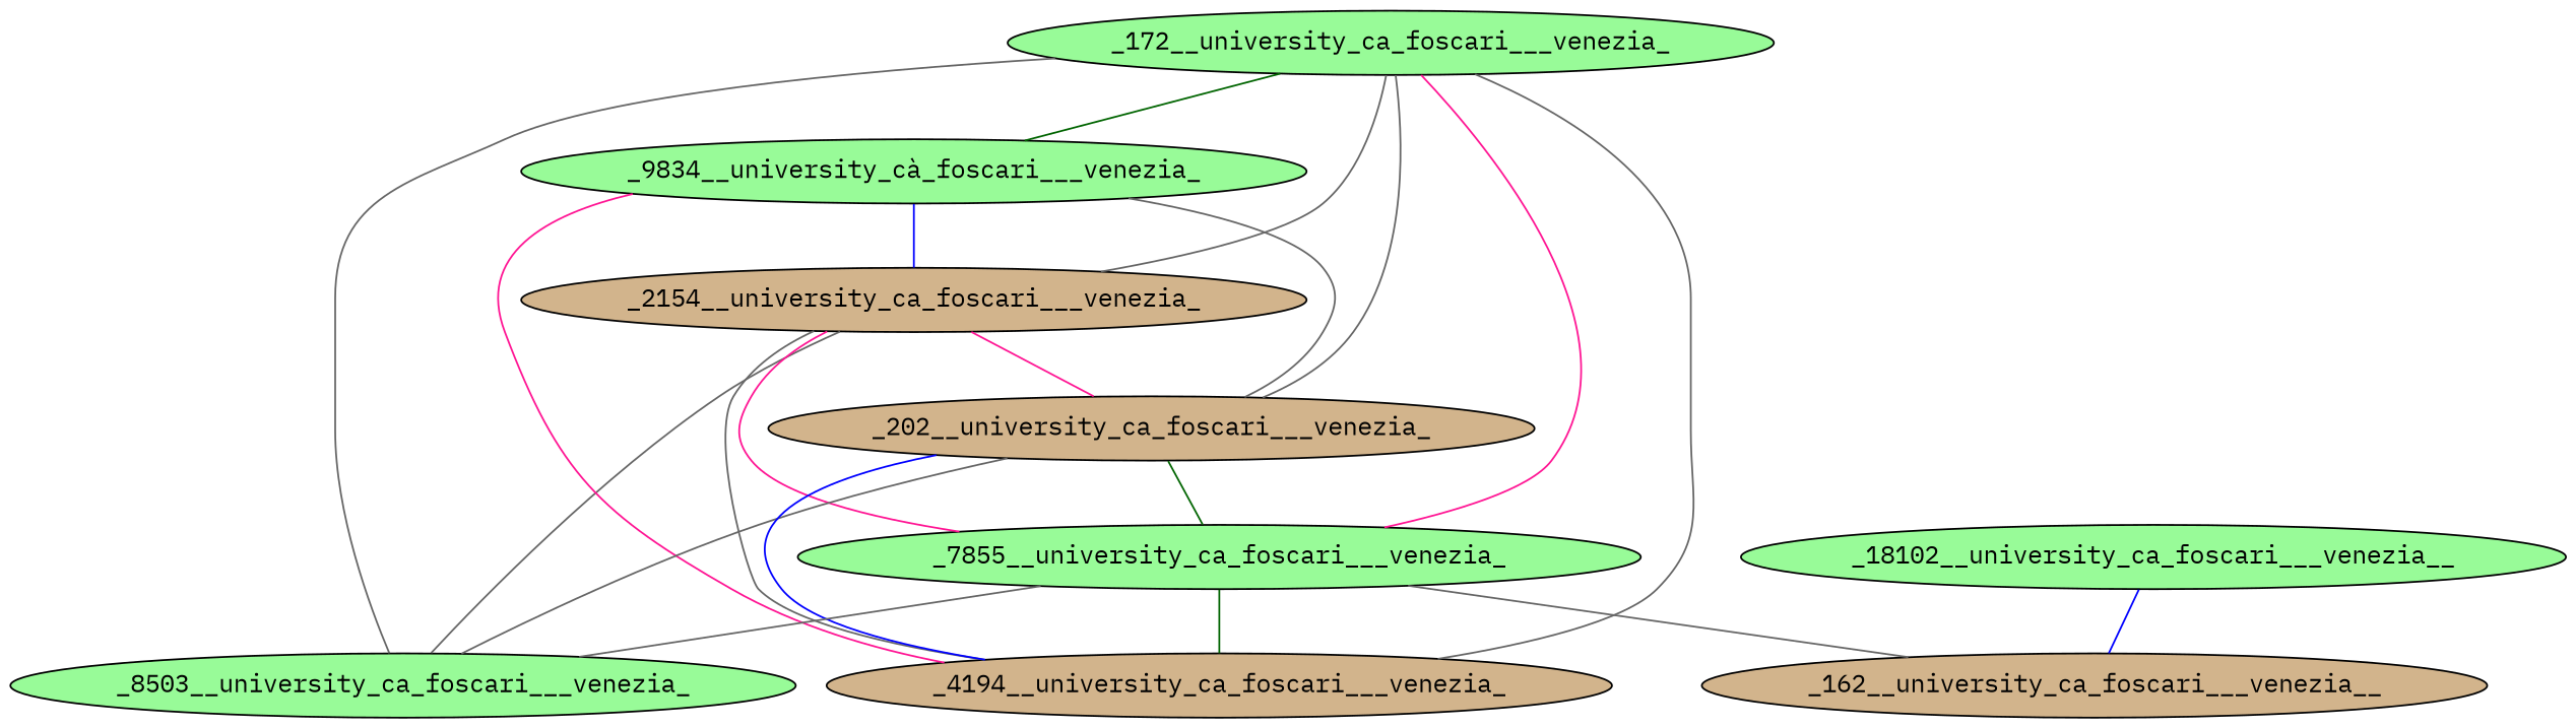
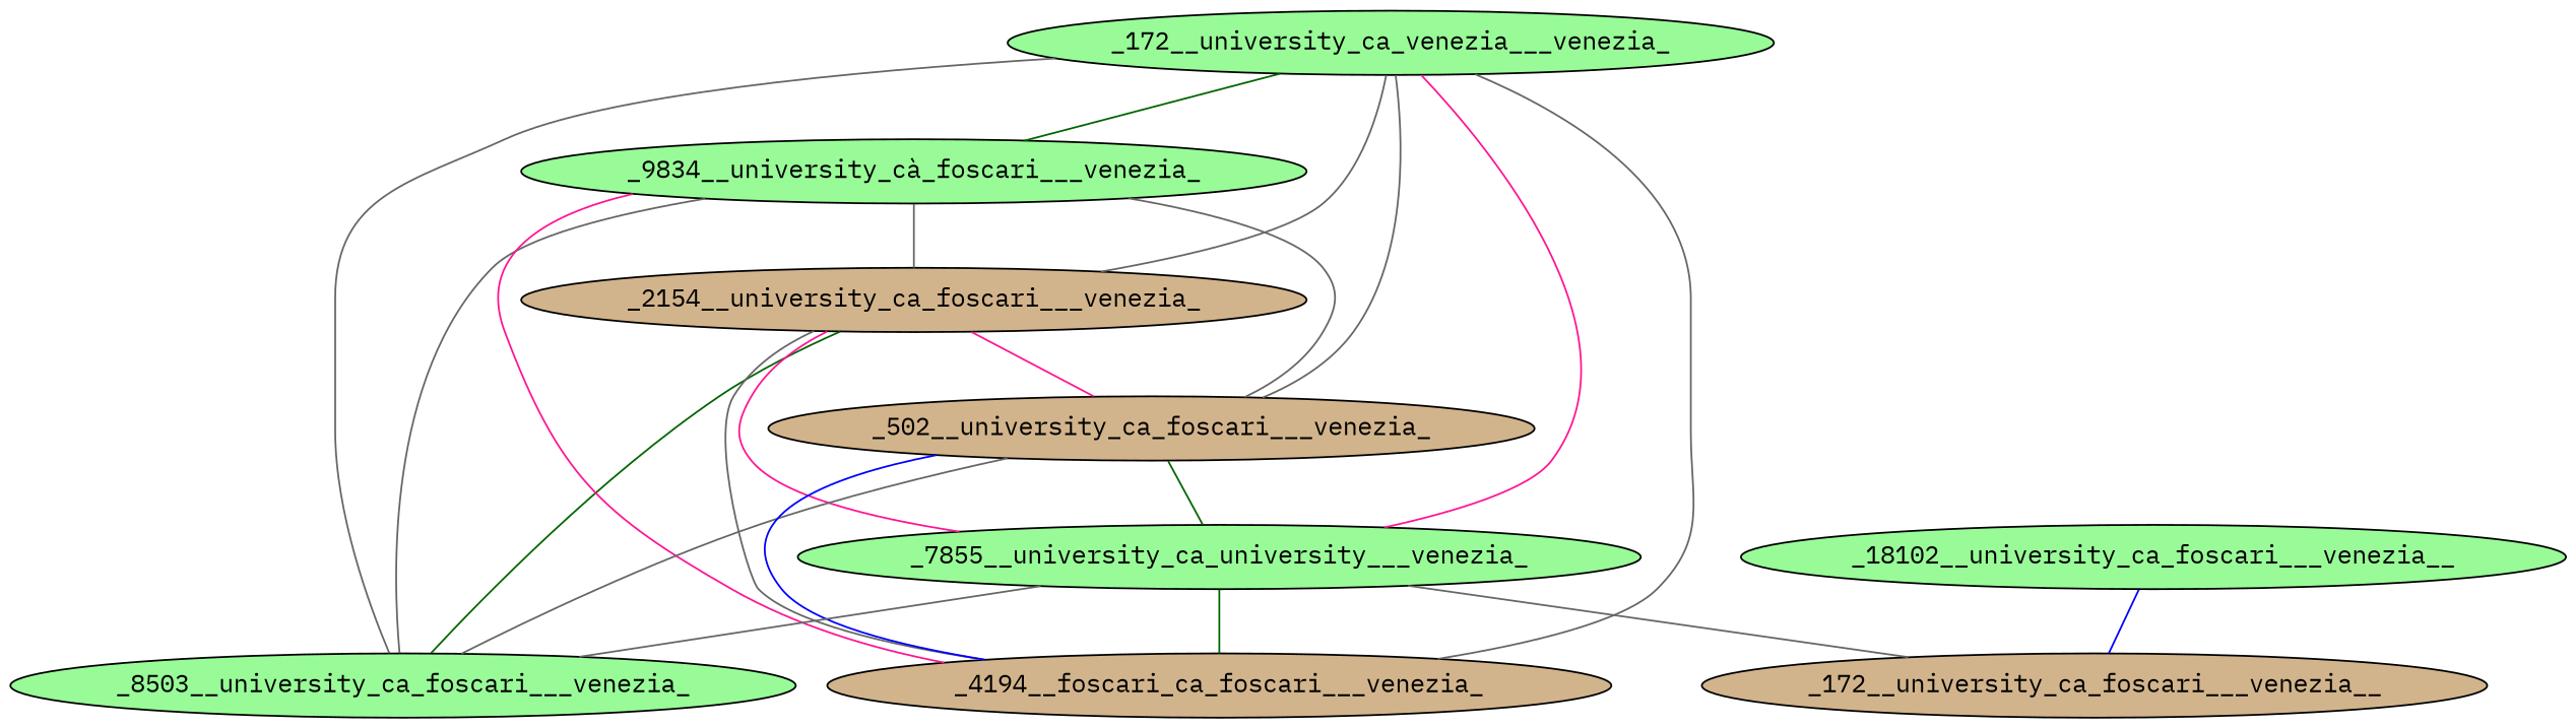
  graph {
    fontname="IBM Plex Mono"
    node [fillcolor=palegreen fontname="IBM Plex Mono" style=filled]
    edge [color=gray40 fontname="IBM Plex Mono"]
-   _172__university_ca_foscari___venezia_
+   _172__university_ca_foscari___venezia_ [label=_172__university_ca_venezia___venezia_]
    "_9834__university_cà_foscari___venezia_"
    _8503__university_ca_foscari___venezia_
-   _4194__university_ca_foscari___venezia_ [fillcolor=tan]
+   _4194__university_ca_foscari___venezia_ [fillcolor=tan label=_4194__foscari_ca_foscari___venezia_]
    _2154__university_ca_foscari___venezia_ [fillcolor=tan]
-   _202__university_ca_foscari___venezia_ [fillcolor=tan]
-   _7855__university_ca_foscari___venezia_
-   _172__university_ca_foscari___venezia__ [fillcolor=tan label=_162__university_ca_foscari___venezia__]
+   _202__university_ca_foscari___venezia_ [fillcolor=tan label=_502__university_ca_foscari___venezia_]
+   _7855__university_ca_foscari___venezia_ [label=_7855__university_ca_university___venezia_]
+   _172__university_ca_foscari___venezia__ [fillcolor=tan]
    n9 [label=_18102__university_ca_foscari___venezia__]
    _172__university_ca_foscari___venezia_ -- "_9834__university_cà_foscari___venezia_" [color=darkgreen]
    _172__university_ca_foscari___venezia_ -- _8503__university_ca_foscari___venezia_
    _172__university_ca_foscari___venezia_ -- _4194__university_ca_foscari___venezia_
    _172__university_ca_foscari___venezia_ -- _2154__university_ca_foscari___venezia_
    _172__university_ca_foscari___venezia_ -- _202__university_ca_foscari___venezia_
-   "_9834__university_cà_foscari___venezia_" -- _2154__university_ca_foscari___venezia_ [color=blue]
-   _8503__university_ca_foscari___venezia_ -- _2154__university_ca_foscari___venezia_
+   "_9834__university_cà_foscari___venezia_" -- _2154__university_ca_foscari___venezia_
+   _8503__university_ca_foscari___venezia_ -- "_9834__university_cà_foscari___venezia_"
+   _8503__university_ca_foscari___venezia_ -- _2154__university_ca_foscari___venezia_ [color=darkgreen]
    _4194__university_ca_foscari___venezia_ -- "_9834__university_cà_foscari___venezia_" [color=deeppink]
    _4194__university_ca_foscari___venezia_ -- _2154__university_ca_foscari___venezia_
    _2154__university_ca_foscari___venezia_ -- _202__university_ca_foscari___venezia_ [color=deeppink]
    _2154__university_ca_foscari___venezia_ -- _7855__university_ca_foscari___venezia_ [color=deeppink]
    _202__university_ca_foscari___venezia_ -- "_9834__university_cà_foscari___venezia_"
    _202__university_ca_foscari___venezia_ -- _8503__university_ca_foscari___venezia_
    _202__university_ca_foscari___venezia_ -- _4194__university_ca_foscari___venezia_ [color=blue]
    _202__university_ca_foscari___venezia_ -- _7855__university_ca_foscari___venezia_ [color=darkgreen]
    _7855__university_ca_foscari___venezia_ -- _172__university_ca_foscari___venezia_ [color=deeppink]
    _7855__university_ca_foscari___venezia_ -- _8503__university_ca_foscari___venezia_
    _7855__university_ca_foscari___venezia_ -- _4194__university_ca_foscari___venezia_ [color=darkgreen]
    _7855__university_ca_foscari___venezia_ -- _172__university_ca_foscari___venezia__
    n9 -- _172__university_ca_foscari___venezia__ [color=blue]
  }
